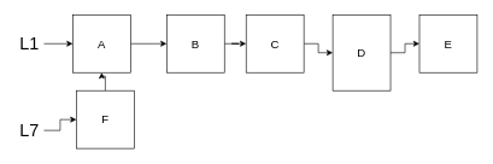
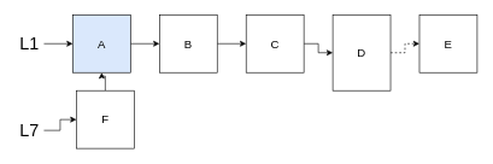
  <mxCell id="0" />
  <mxCell id="1" parent="0" />
  <mxCell id="2" value="&lt;font size=&quot;3&quot;&gt;E&lt;/font&gt;" style="whiteSpace=wrap;html=1;aspect=fixed;" parent="1" vertex="1"><mxGeometry x="580" y="20" width="80" height="80" as="geometry" /></mxCell>
  <mxCell id="3" value="" style="edgeStyle=orthogonalEdgeStyle;rounded=0;orthogonalLoop=1;jettySize=auto;html=1;" parent="1" source="4" target="6" edge="1"><mxGeometry relative="1" as="geometry" /></mxCell>
- <mxCell id="4" value="&lt;font size=&quot;3&quot;&gt;A&lt;/font&gt;" style="whiteSpace=wrap;html=1;aspect=fixed;" parent="1" vertex="1"><mxGeometry x="100" y="20" width="80" height="80" as="geometry" /></mxCell>
+ <mxCell id="4" value="&lt;font size=&quot;3&quot;&gt;A&lt;/font&gt;" style="whiteSpace=wrap;html=1;aspect=fixed;fillColor=#dae8fc;" parent="1" vertex="1"><mxGeometry x="100" y="20" width="80" height="80" as="geometry" /></mxCell>
  <mxCell id="5" value="" style="edgeStyle=orthogonalEdgeStyle;rounded=0;orthogonalLoop=1;jettySize=auto;html=1;" parent="1" source="6" target="8" edge="1"><mxGeometry relative="1" as="geometry" /></mxCell>
- <mxCell id="6" value="&lt;font size=&quot;3&quot;&gt;B&lt;/font&gt;" style="whiteSpace=wrap;html=1;aspect=fixed;" parent="1" vertex="1"><mxGeometry x="230" y="20" width="80" height="80" as="geometry" /></mxCell>
+ <mxCell id="6" value="&lt;font size=&quot;3&quot;&gt;B&lt;/font&gt;" style="whiteSpace=wrap;html=1;aspect=fixed;" parent="1" vertex="1"><mxGeometry x="220" y="20" width="80" height="80" as="geometry" /></mxCell>
  <mxCell id="7" value="" style="edgeStyle=orthogonalEdgeStyle;rounded=0;orthogonalLoop=1;jettySize=auto;html=1;" parent="1" source="8" target="10" edge="1"><mxGeometry relative="1" as="geometry" /></mxCell>
  <mxCell id="8" value="&lt;font size=&quot;3&quot;&gt;C&lt;/font&gt;" style="whiteSpace=wrap;html=1;aspect=fixed;" parent="1" vertex="1"><mxGeometry x="340" y="20" width="80" height="80" as="geometry" /></mxCell>
- <mxCell id="9" value="" style="edgeStyle=orthogonalEdgeStyle;rounded=0;orthogonalLoop=1;jettySize=auto;html=1;" parent="1" source="10" target="2" edge="1"><mxGeometry relative="1" as="geometry" /></mxCell>
+ <mxCell id="9" value="" style="edgeStyle=orthogonalEdgeStyle;rounded=0;orthogonalLoop=1;jettySize=auto;html=1;dashed=1;" parent="1" source="10" target="2" edge="1"><mxGeometry relative="1" as="geometry" /></mxCell>
  <mxCell id="10" value="&lt;font size=&quot;3&quot;&gt;D&lt;/font&gt;" style="whiteSpace=wrap;html=1;aspect=fixed;" parent="1" vertex="1"><mxGeometry x="460" y="20" width="80" height="105" as="geometry" /></mxCell>
  <mxCell id="11" value="" style="edgeStyle=orthogonalEdgeStyle;rounded=0;orthogonalLoop=1;jettySize=auto;html=1;" parent="1" source="12" target="4" edge="1"><mxGeometry relative="1" as="geometry" /></mxCell>
  <mxCell id="12" value="&lt;font style=&quot;font-size: 24px&quot;&gt;L1&lt;/font&gt;" style="text;html=1;strokeColor=none;fillColor=none;align=center;verticalAlign=middle;whiteSpace=wrap;rounded=0;" parent="1" vertex="1"><mxGeometry x="20" y="45" width="40" height="30" as="geometry" /></mxCell>
  <mxCell id="13" value="" style="edgeStyle=orthogonalEdgeStyle;rounded=0;orthogonalLoop=1;jettySize=auto;html=1;" edge="1" parent="1" source="14" target="4"><mxGeometry relative="1" as="geometry" /></mxCell>
  <mxCell id="14" value="&lt;font size=&quot;3&quot;&gt;F&lt;/font&gt;" style="whiteSpace=wrap;html=1;aspect=fixed;" vertex="1" parent="1"><mxGeometry x="105" y="125" width="80" height="80" as="geometry" /></mxCell>
  <mxCell id="15" value="" style="edgeStyle=orthogonalEdgeStyle;rounded=0;orthogonalLoop=1;jettySize=auto;html=1;" edge="1" parent="1" source="16" target="14"><mxGeometry relative="1" as="geometry" /></mxCell>
  <mxCell id="16" value="&lt;font style=&quot;font-size: 24px&quot;&gt;L7&lt;/font&gt;" style="text;html=1;strokeColor=none;fillColor=none;align=center;verticalAlign=middle;whiteSpace=wrap;rounded=0;" vertex="1" parent="1"><mxGeometry x="20" y="165" width="40" height="30" as="geometry" /></mxCell>
